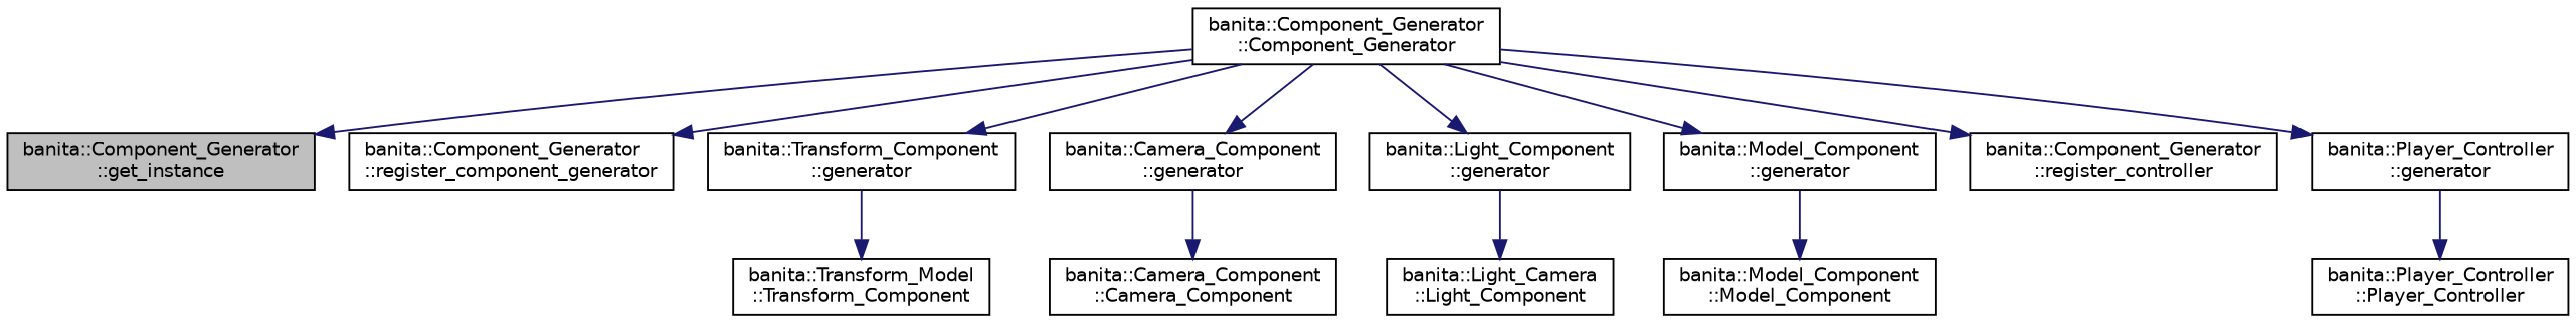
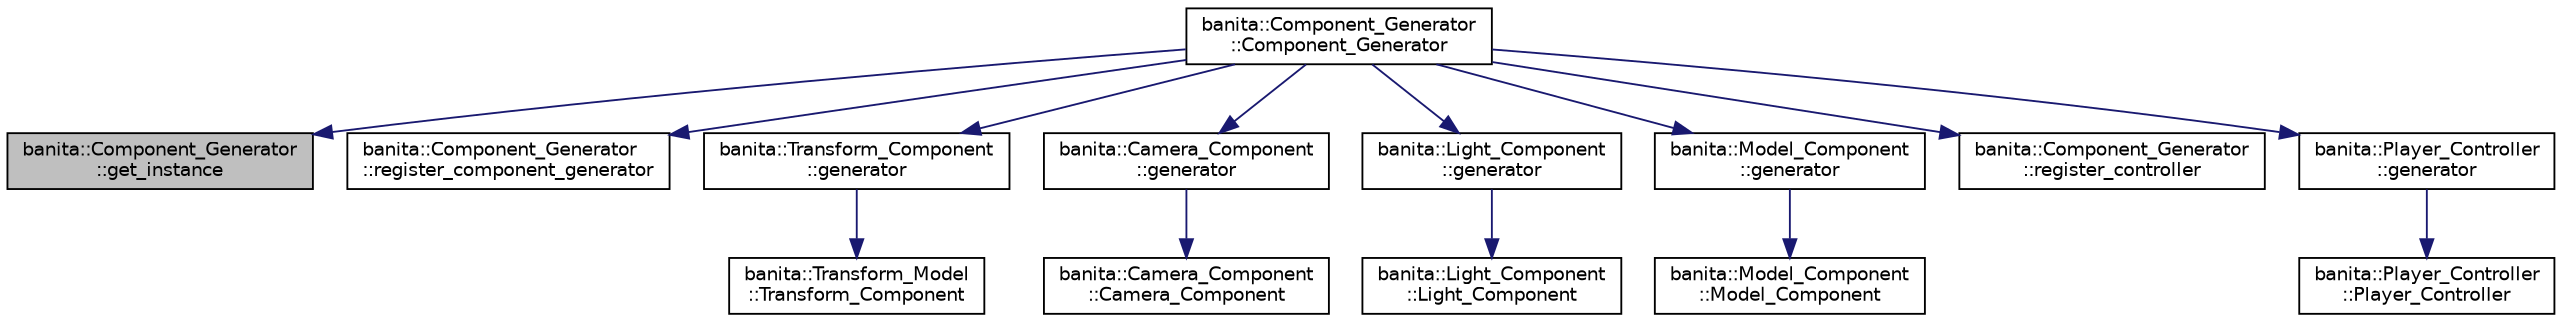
  digraph {
    rankdir=TB
    node [color=black fillcolor=white fontname=Helvetica fontsize=10 shape=record style=filled]
    edge [color=midnightblue fontname=Helvetica fontsize=10 labelfontname=Helvetica labelfontsize=10 style=solid]
    n1 [fillcolor=grey75 fontcolor=black height=0.2 label="banita::Component_Generator\l::get_instance" width=0.4]
    n2 [height=0.2 label="banita::Component_Generator\l::Component_Generator" width=0.4]
    n3 [height=0.2 label="banita::Component_Generator\l::register_component_generator" width=0.4]
    n4 [height=0.2 label="banita::Transform_Component\l::generator" width=0.4]
    n5 [height=0.2 label="banita::Camera_Component\l::generator" width=0.4]
    n6 [height=0.2 label="banita::Light_Component\l::generator" width=0.4]
    n7 [height=0.2 label="banita::Model_Component\l::generator" width=0.4]
    n8 [height=0.2 label="banita::Component_Generator\l::register_controller" width=0.4]
    n9 [height=0.2 label="banita::Player_Controller\l::generator" width=0.4]
    n10 [height=0.2 label="banita::Transform_Model\l::Transform_Component" width=0.4]
    n11 [height=0.2 label="banita::Camera_Component\l::Camera_Component" width=0.4]
-   n12 [height=0.2 label="banita::Light_Camera\l::Light_Component" width=0.4]
+   n12 [height=0.2 label="banita::Light_Component\l::Light_Component" width=0.4]
    n13 [height=0.2 label="banita::Model_Component\l::Model_Component" width=0.4]
    n14 [height=0.2 label="banita::Player_Controller\l::Player_Controller" width=0.4]
    n2 -> n1
    n2 -> n3
    n2 -> n4
    n2 -> n5
    n2 -> n6
    n2 -> n7
    n2 -> n8
    n2 -> n9
    n4 -> n10
    n5 -> n11
    n6 -> n12
    n7 -> n13
    n9 -> n14
  }
